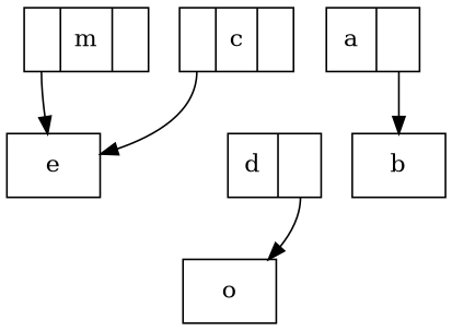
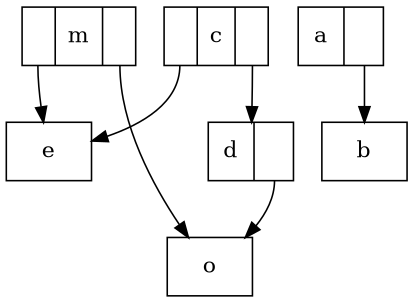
  digraph {
    rankdir=TB
    node [shape=record]
    edge [tailport=HD]
    n1 [label="<HI>|c|<HD>"]
    n2 [label="d|<HD>"]
    n3 [label=e]
    n4 [label="a|<HD>"]
    n5 [label=b]
    n6 [label=o]
    n7 [label="<HI>|m|<HD>"]
+   n1 -> n2
    n1 -> n3 [tailport=HI]
    n2 -> n6
    n4 -> n5
    n7 -> n3 [tailport=HI]
+   n7 -> n6
  }
